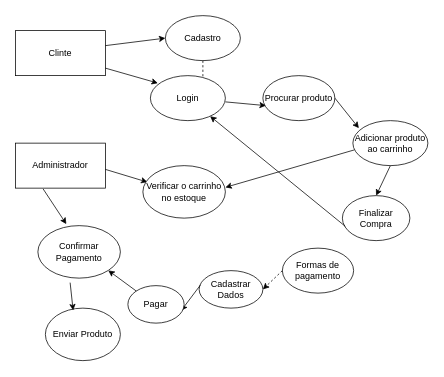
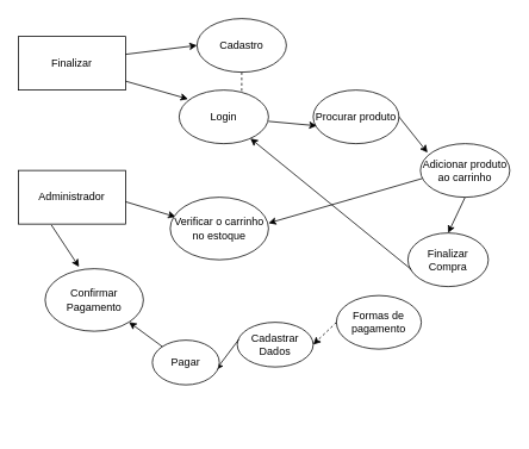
  <mxCell id="0" />
  <mxCell id="1" parent="0" />
- <mxCell id="2" value="Clinte" style="rounded=0;whiteSpace=wrap;html=1;" vertex="1" parent="1"><mxGeometry x="20" y="40" width="120" height="60" as="geometry" /></mxCell>
+ <mxCell id="2" value="Finalizar" style="rounded=0;whiteSpace=wrap;html=1;" vertex="1" parent="1"><mxGeometry x="20" y="40" width="120" height="60" as="geometry" /></mxCell>
  <mxCell id="3" value="" style="endArrow=classic;html=1;rounded=0;" edge="1" parent="1"><mxGeometry width="50" height="50" relative="1" as="geometry"><mxPoint x="140" y="60" as="sourcePoint" /><mxPoint x="220" y="50" as="targetPoint" /><Array as="points" /></mxGeometry></mxCell>
  <mxCell id="4" value="" style="endArrow=classic;html=1;rounded=0;" edge="1" parent="1"><mxGeometry width="50" height="50" relative="1" as="geometry"><mxPoint x="140" y="90" as="sourcePoint" /><mxPoint x="210" y="110" as="targetPoint" /><Array as="points" /></mxGeometry></mxCell>
  <mxCell id="5" value="Cadastro" style="ellipse;whiteSpace=wrap;html=1;" vertex="1" parent="1"><mxGeometry x="220" y="20" width="100" height="60" as="geometry" /></mxCell>
  <mxCell id="6" value="Login" style="ellipse;whiteSpace=wrap;html=1;" vertex="1" parent="1"><mxGeometry x="200" y="100" width="100" height="60" as="geometry" /></mxCell>
  <mxCell id="7" value="" style="endArrow=none;dashed=1;html=1;rounded=0;exitX=0.7;exitY=0.017;exitDx=0;exitDy=0;exitPerimeter=0;" edge="1" parent="1" source="6"><mxGeometry width="50" height="50" relative="1" as="geometry"><mxPoint x="240" y="110" as="sourcePoint" /><mxPoint x="270" y="80" as="targetPoint" /><Array as="points"><mxPoint x="270" y="90" /></Array></mxGeometry></mxCell>
  <mxCell id="8" value="" style="endArrow=classic;html=1;rounded=0;entryX=0.042;entryY=0.667;entryDx=0;entryDy=0;entryPerimeter=0;" edge="1" parent="1" target="9"><mxGeometry width="50" height="50" relative="1" as="geometry"><mxPoint x="300" y="135" as="sourcePoint" /><mxPoint x="370" y="120" as="targetPoint" /></mxGeometry></mxCell>
  <mxCell id="9" value="Procurar produto" style="ellipse;whiteSpace=wrap;html=1;" vertex="1" parent="1"><mxGeometry x="350" y="100" width="96" height="60" as="geometry" /></mxCell>
  <mxCell id="10" value="" style="endArrow=classic;html=1;rounded=0;entryX=0.08;entryY=0.167;entryDx=0;entryDy=0;entryPerimeter=0;exitX=1;exitY=0.5;exitDx=0;exitDy=0;" edge="1" parent="1" source="9" target="11"><mxGeometry width="50" height="50" relative="1" as="geometry"><mxPoint x="450" y="123" as="sourcePoint" /><mxPoint x="490" y="150" as="targetPoint" /><Array as="points" /></mxGeometry></mxCell>
  <mxCell id="11" value="Adicionar produto ao carrinho" style="ellipse;whiteSpace=wrap;html=1;" vertex="1" parent="1"><mxGeometry x="470" y="160" width="100" height="60" as="geometry" /></mxCell>
  <mxCell id="12" value="" style="endArrow=classic;html=1;rounded=0;entryX=0.5;entryY=0;entryDx=0;entryDy=0;exitX=0.5;exitY=1;exitDx=0;exitDy=0;" edge="1" parent="1" source="11" target="13"><mxGeometry width="50" height="50" relative="1" as="geometry"><mxPoint x="580" y="173" as="sourcePoint" /><mxPoint x="620" y="200" as="targetPoint" /><Array as="points" /></mxGeometry></mxCell>
  <mxCell id="13" value="Finalizar Compra" style="ellipse;whiteSpace=wrap;html=1;" vertex="1" parent="1"><mxGeometry x="456" y="260" width="90" height="60" as="geometry" /></mxCell>
  <mxCell id="14" value="" style="endArrow=classic;html=1;rounded=0;exitX=0.044;exitY=0.683;exitDx=0;exitDy=0;exitPerimeter=0;" edge="1" parent="1" source="13" target="6"><mxGeometry width="50" height="50" relative="1" as="geometry"><mxPoint x="654.5" y="250" as="sourcePoint" /><mxPoint x="655" y="290" as="targetPoint" /></mxGeometry></mxCell>
  <mxCell id="15" value="Formas de pagamento" style="ellipse;whiteSpace=wrap;html=1;" vertex="1" parent="1"><mxGeometry x="376" y="330" width="95" height="60" as="geometry" /></mxCell>
  <mxCell id="16" value="Administrador" style="rounded=0;whiteSpace=wrap;html=1;" vertex="1" parent="1"><mxGeometry x="20" y="190" width="120" height="60" as="geometry" /></mxCell>
  <mxCell id="17" value="" style="endArrow=classic;html=1;rounded=0;entryX=0.055;entryY=0.314;entryDx=0;entryDy=0;entryPerimeter=0;" edge="1" parent="1" target="18"><mxGeometry width="50" height="50" relative="1" as="geometry"><mxPoint x="140" y="225" as="sourcePoint" /><mxPoint x="200" y="230" as="targetPoint" /><Array as="points" /></mxGeometry></mxCell>
  <mxCell id="18" value="Verificar o carrinho no estoque" style="ellipse;whiteSpace=wrap;html=1;" vertex="1" parent="1"><mxGeometry x="190" y="220" width="110" height="70" as="geometry" /></mxCell>
  <mxCell id="19" value="" style="endArrow=classic;html=1;rounded=0;entryX=1;entryY=0.414;entryDx=0;entryDy=0;entryPerimeter=0;exitX=0.02;exitY=0.65;exitDx=0;exitDy=0;exitPerimeter=0;" edge="1" parent="1" source="11" target="18"><mxGeometry width="50" height="50" relative="1" as="geometry"><mxPoint x="430" y="220" as="sourcePoint" /><mxPoint x="480" y="170" as="targetPoint" /></mxGeometry></mxCell>
  <mxCell id="20" value="" style="endArrow=classic;html=1;rounded=0;exitX=0;exitY=0.5;exitDx=0;exitDy=0;entryX=1;entryY=0.5;entryDx=0;entryDy=0;dashed=1;" edge="1" parent="1" source="15" target="21"><mxGeometry width="50" height="50" relative="1" as="geometry"><mxPoint x="350" y="350" as="sourcePoint" /><mxPoint x="350" y="360" as="targetPoint" /></mxGeometry></mxCell>
  <mxCell id="21" value="Cadastrar Dados" style="ellipse;whiteSpace=wrap;html=1;" vertex="1" parent="1"><mxGeometry x="265" y="360" width="85" height="50" as="geometry" /></mxCell>
  <mxCell id="22" value="" style="endArrow=classic;html=1;rounded=0;exitX=0.021;exitY=0.383;exitDx=0;exitDy=0;exitPerimeter=0;entryX=0.947;entryY=0.667;entryDx=0;entryDy=0;entryPerimeter=0;" edge="1" parent="1" source="21" target="23"><mxGeometry width="50" height="50" relative="1" as="geometry"><mxPoint x="270" y="380" as="sourcePoint" /><mxPoint x="240" y="370" as="targetPoint" /></mxGeometry></mxCell>
  <mxCell id="23" value="Pagar" style="ellipse;whiteSpace=wrap;html=1;" vertex="1" parent="1"><mxGeometry x="170" y="380" width="75" height="50" as="geometry" /></mxCell>
  <mxCell id="24" value="Confirmar Pagamento" style="ellipse;whiteSpace=wrap;html=1;" vertex="1" parent="1"><mxGeometry x="50" y="300" width="110" height="70" as="geometry" /></mxCell>
  <mxCell id="25" value="" style="endArrow=classic;html=1;rounded=0;entryX=0.345;entryY=-0.029;entryDx=0;entryDy=0;entryPerimeter=0;exitX=0.308;exitY=1.017;exitDx=0;exitDy=0;exitPerimeter=0;" edge="1" parent="1" source="16" target="24"><mxGeometry width="50" height="50" relative="1" as="geometry"><mxPoint x="70" y="250" as="sourcePoint" /><mxPoint x="120" y="200" as="targetPoint" /></mxGeometry></mxCell>
  <mxCell id="26" value="" style="endArrow=classic;html=1;rounded=0;exitX=0;exitY=0;exitDx=0;exitDy=0;entryX=1;entryY=1;entryDx=0;entryDy=0;" edge="1" parent="1" source="23" target="24"><mxGeometry width="50" height="50" relative="1" as="geometry"><mxPoint x="160" y="365" as="sourcePoint" /><mxPoint x="134" y="390" as="targetPoint" /></mxGeometry></mxCell>
- <mxCell id="27" value="Enviar Produto" style="ellipse;whiteSpace=wrap;html=1;" vertex="1" parent="1"><mxGeometry x="60" y="410" width="100" height="70" as="geometry" /></mxCell>
- <mxCell id="28" value="" style="endArrow=classic;html=1;rounded=0;entryX=0.37;entryY=0.043;entryDx=0;entryDy=0;entryPerimeter=0;exitX=0.391;exitY=1.086;exitDx=0;exitDy=0;exitPerimeter=0;" edge="1" parent="1" source="24" target="27"><mxGeometry width="50" height="50" relative="1" as="geometry"><mxPoint x="80" y="370" as="sourcePoint" /><mxPoint x="111" y="417" as="targetPoint" /></mxGeometry></mxCell>
